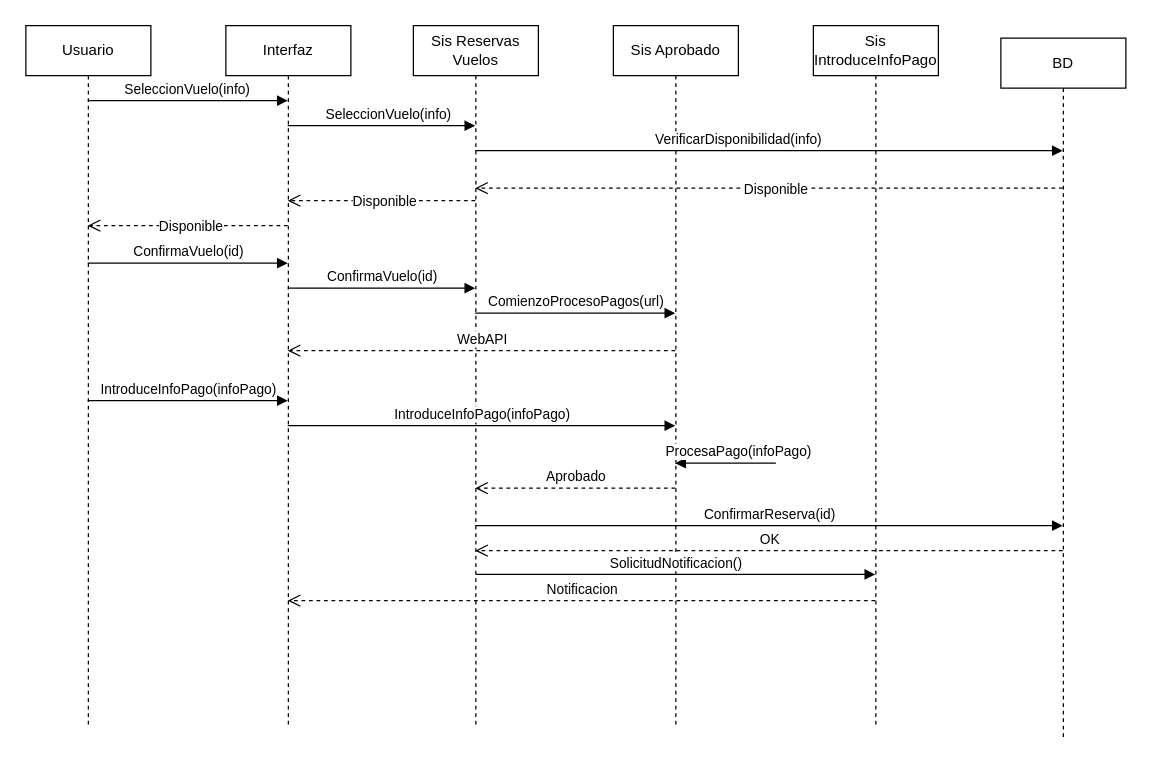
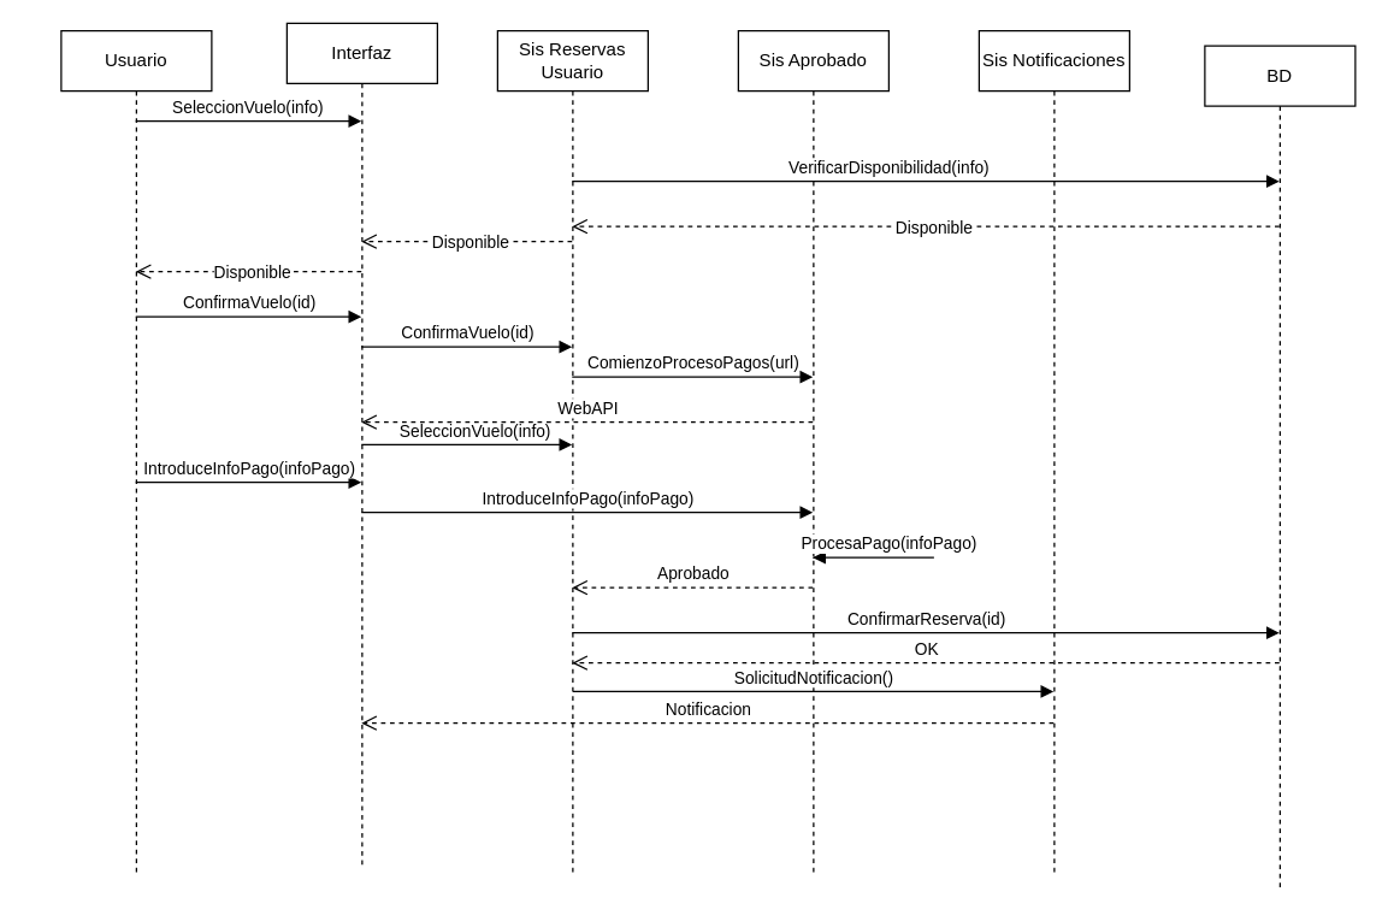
  <mxCell id="0" />
  <mxCell id="1" parent="0" />
- <mxCell id="2" value="Usuario" style="shape=umlLifeline;perimeter=lifelinePerimeter;whiteSpace=wrap;html=1;container=1;dropTarget=0;collapsible=0;recursiveResize=0;outlineConnect=0;portConstraint=eastwest;newEdgeStyle={&quot;edgeStyle&quot;:&quot;elbowEdgeStyle&quot;,&quot;elbow&quot;:&quot;vertical&quot;,&quot;curved&quot;:0,&quot;rounded&quot;:0};" vertex="1" parent="1"><mxGeometry x="20" y="20" width="100" height="560" as="geometry" /></mxCell>
- <mxCell id="3" value="Interfaz" style="shape=umlLifeline;perimeter=lifelinePerimeter;whiteSpace=wrap;html=1;container=1;dropTarget=0;collapsible=0;recursiveResize=0;outlineConnect=0;portConstraint=eastwest;newEdgeStyle={&quot;edgeStyle&quot;:&quot;elbowEdgeStyle&quot;,&quot;elbow&quot;:&quot;vertical&quot;,&quot;curved&quot;:0,&quot;rounded&quot;:0};" vertex="1" parent="1"><mxGeometry x="180" y="20" width="100" height="560" as="geometry" /></mxCell>
- <mxCell id="4" value="Sis Reservas Vuelos" style="shape=umlLifeline;perimeter=lifelinePerimeter;whiteSpace=wrap;html=1;container=1;dropTarget=0;collapsible=0;recursiveResize=0;outlineConnect=0;portConstraint=eastwest;newEdgeStyle={&quot;edgeStyle&quot;:&quot;elbowEdgeStyle&quot;,&quot;elbow&quot;:&quot;vertical&quot;,&quot;curved&quot;:0,&quot;rounded&quot;:0};" vertex="1" parent="1"><mxGeometry x="330" y="20" width="100" height="560" as="geometry" /></mxCell>
+ <mxCell id="2" value="Usuario" style="shape=umlLifeline;perimeter=lifelinePerimeter;whiteSpace=wrap;html=1;container=1;dropTarget=0;collapsible=0;recursiveResize=0;outlineConnect=0;portConstraint=eastwest;newEdgeStyle={&quot;edgeStyle&quot;:&quot;elbowEdgeStyle&quot;,&quot;elbow&quot;:&quot;vertical&quot;,&quot;curved&quot;:0,&quot;rounded&quot;:0};" vertex="1" parent="1"><mxGeometry x="40" y="20" width="100" height="560" as="geometry" /></mxCell>
+ <mxCell id="3" value="Interfaz" style="shape=umlLifeline;perimeter=lifelinePerimeter;whiteSpace=wrap;html=1;container=1;dropTarget=0;collapsible=0;recursiveResize=0;outlineConnect=0;portConstraint=eastwest;newEdgeStyle={&quot;edgeStyle&quot;:&quot;elbowEdgeStyle&quot;,&quot;elbow&quot;:&quot;vertical&quot;,&quot;curved&quot;:0,&quot;rounded&quot;:0};" vertex="1" parent="1"><mxGeometry x="190" y="15" width="100" height="560" as="geometry" /></mxCell>
+ <mxCell id="4" value="Sis Reservas Usuario" style="shape=umlLifeline;perimeter=lifelinePerimeter;whiteSpace=wrap;html=1;container=1;dropTarget=0;collapsible=0;recursiveResize=0;outlineConnect=0;portConstraint=eastwest;newEdgeStyle={&quot;edgeStyle&quot;:&quot;elbowEdgeStyle&quot;,&quot;elbow&quot;:&quot;vertical&quot;,&quot;curved&quot;:0,&quot;rounded&quot;:0};" vertex="1" parent="1"><mxGeometry x="330" y="20" width="100" height="560" as="geometry" /></mxCell>
  <mxCell id="5" value="Sis Aprobado" style="shape=umlLifeline;perimeter=lifelinePerimeter;whiteSpace=wrap;html=1;container=1;dropTarget=0;collapsible=0;recursiveResize=0;outlineConnect=0;portConstraint=eastwest;newEdgeStyle={&quot;edgeStyle&quot;:&quot;elbowEdgeStyle&quot;,&quot;elbow&quot;:&quot;vertical&quot;,&quot;curved&quot;:0,&quot;rounded&quot;:0};" vertex="1" parent="1"><mxGeometry x="490" y="20" width="100" height="560" as="geometry" /></mxCell>
- <mxCell id="6" value="Sis IntroduceInfoPago" style="shape=umlLifeline;perimeter=lifelinePerimeter;whiteSpace=wrap;html=1;container=1;dropTarget=0;collapsible=0;recursiveResize=0;outlineConnect=0;portConstraint=eastwest;newEdgeStyle={&quot;edgeStyle&quot;:&quot;elbowEdgeStyle&quot;,&quot;elbow&quot;:&quot;vertical&quot;,&quot;curved&quot;:0,&quot;rounded&quot;:0};" vertex="1" parent="1"><mxGeometry x="650" y="20" width="100" height="560" as="geometry" /></mxCell>
+ <mxCell id="6" value="Sis Notificaciones" style="shape=umlLifeline;perimeter=lifelinePerimeter;whiteSpace=wrap;html=1;container=1;dropTarget=0;collapsible=0;recursiveResize=0;outlineConnect=0;portConstraint=eastwest;newEdgeStyle={&quot;edgeStyle&quot;:&quot;elbowEdgeStyle&quot;,&quot;elbow&quot;:&quot;vertical&quot;,&quot;curved&quot;:0,&quot;rounded&quot;:0};" vertex="1" parent="1"><mxGeometry x="650" y="20" width="100" height="560" as="geometry" /></mxCell>
  <mxCell id="7" value="SeleccionVuelo(info)" style="html=1;verticalAlign=bottom;endArrow=block;edgeStyle=elbowEdgeStyle;elbow=vertical;curved=0;rounded=0;" edge="1" parent="1" source="2" target="3"><mxGeometry x="-0.011" width="80" relative="1" as="geometry"><mxPoint x="90" y="90" as="sourcePoint" /><mxPoint x="170" y="90" as="targetPoint" /><Array as="points"><mxPoint x="160" y="80" /><mxPoint x="190" y="100" /><mxPoint x="210" y="90" /></Array><mxPoint as="offset" /></mxGeometry></mxCell>
  <mxCell id="8" value="SeleccionVuelo(info)" style="html=1;verticalAlign=bottom;endArrow=block;edgeStyle=elbowEdgeStyle;elbow=vertical;curved=0;rounded=0;" edge="1" parent="1" source="3" target="4"><mxGeometry x="0.072" width="80" relative="1" as="geometry"><mxPoint x="287" y="120" as="sourcePoint" /><mxPoint x="444" y="120" as="targetPoint" /><Array as="points"><mxPoint x="290" y="100" /></Array><mxPoint as="offset" /></mxGeometry></mxCell>
  <mxCell id="9" value="VerificarDisponibilidad(info)" style="html=1;verticalAlign=bottom;endArrow=block;edgeStyle=elbowEdgeStyle;elbow=vertical;curved=0;rounded=0;" edge="1" parent="1" source="4" target="10"><mxGeometry x="-0.105" width="80" relative="1" as="geometry"><mxPoint x="400" y="90" as="sourcePoint" /><mxPoint x="480" y="90" as="targetPoint" /><Array as="points"><mxPoint x="590" y="120" /><mxPoint x="430" y="170" /></Array><mxPoint as="offset" /></mxGeometry></mxCell>
  <mxCell id="10" value="BD" style="shape=umlLifeline;perimeter=lifelinePerimeter;whiteSpace=wrap;html=1;container=1;dropTarget=0;collapsible=0;recursiveResize=0;outlineConnect=0;portConstraint=eastwest;newEdgeStyle={&quot;edgeStyle&quot;:&quot;elbowEdgeStyle&quot;,&quot;elbow&quot;:&quot;vertical&quot;,&quot;curved&quot;:0,&quot;rounded&quot;:0};" vertex="1" parent="1"><mxGeometry x="800" y="30" width="100" height="560" as="geometry" /></mxCell>
  <mxCell id="11" value="Disponible" style="html=1;verticalAlign=bottom;endArrow=open;dashed=1;endSize=8;edgeStyle=elbowEdgeStyle;elbow=vertical;curved=0;rounded=0;" edge="1" parent="1" source="10" target="4"><mxGeometry x="-0.023" y="10" relative="1" as="geometry"><mxPoint x="640" y="160" as="sourcePoint" /><mxPoint x="560" y="160" as="targetPoint" /><Array as="points"><mxPoint x="700" y="150" /><mxPoint x="660" y="140" /></Array><mxPoint as="offset" /></mxGeometry></mxCell>
  <mxCell id="12" value="Disponible" style="html=1;verticalAlign=bottom;endArrow=open;dashed=1;endSize=8;edgeStyle=elbowEdgeStyle;elbow=vertical;curved=0;rounded=0;" edge="1" parent="1" source="4" target="3"><mxGeometry x="-0.023" y="10" relative="1" as="geometry"><mxPoint x="860" y="160" as="sourcePoint" /><mxPoint x="390" y="160" as="targetPoint" /><Array as="points"><mxPoint x="310" y="160" /><mxPoint x="670" y="150" /></Array><mxPoint as="offset" /></mxGeometry></mxCell>
  <mxCell id="13" value="Disponible" style="html=1;verticalAlign=bottom;endArrow=open;dashed=1;endSize=8;edgeStyle=elbowEdgeStyle;elbow=vertical;curved=0;rounded=0;" edge="1" parent="1" source="3" target="2"><mxGeometry x="-0.023" y="10" relative="1" as="geometry"><mxPoint x="220" y="160" as="sourcePoint" /><mxPoint x="70" y="160" as="targetPoint" /><Array as="points"><mxPoint x="150" y="180" /><mxPoint x="510" y="150" /></Array><mxPoint as="offset" /></mxGeometry></mxCell>
  <mxCell id="14" value="ConfirmaVuelo(id)" style="html=1;verticalAlign=bottom;endArrow=block;edgeStyle=elbowEdgeStyle;elbow=vertical;curved=0;rounded=0;" edge="1" parent="1" source="2" target="3"><mxGeometry x="-0.002" width="80" relative="1" as="geometry"><mxPoint x="70" y="230" as="sourcePoint" /><mxPoint x="227" y="230" as="targetPoint" /><mxPoint as="offset" /><Array as="points"><mxPoint x="150" y="210" /><mxPoint x="180" y="240" /><mxPoint x="160" y="210" /></Array></mxGeometry></mxCell>
  <mxCell id="15" value="ConfirmaVuelo(id)" style="html=1;verticalAlign=bottom;endArrow=block;edgeStyle=elbowEdgeStyle;elbow=vertical;curved=0;rounded=0;" edge="1" parent="1" source="3" target="4"><mxGeometry x="-0.002" width="80" relative="1" as="geometry"><mxPoint x="220" y="220" as="sourcePoint" /><mxPoint x="380" y="220" as="targetPoint" /><mxPoint as="offset" /><Array as="points"><mxPoint x="320" y="230" /><mxPoint x="300" y="220" /><mxPoint x="330" y="250" /><mxPoint x="310" y="220" /></Array></mxGeometry></mxCell>
  <mxCell id="16" value="ComienzoProcesoPagos(url)" style="html=1;verticalAlign=bottom;endArrow=block;edgeStyle=elbowEdgeStyle;elbow=vertical;curved=0;rounded=0;" edge="1" parent="1" source="4" target="5"><mxGeometry x="0.005" width="80" relative="1" as="geometry"><mxPoint x="380" y="240" as="sourcePoint" /><mxPoint x="530" y="240" as="targetPoint" /><mxPoint as="offset" /><Array as="points"><mxPoint x="480" y="250" /><mxPoint x="450" y="230" /><mxPoint x="480" y="260" /><mxPoint x="460" y="230" /></Array></mxGeometry></mxCell>
  <mxCell id="17" value="WebAPI" style="html=1;verticalAlign=bottom;endArrow=open;dashed=1;endSize=8;edgeStyle=elbowEdgeStyle;elbow=vertical;curved=0;rounded=0;" edge="1" parent="1" source="5" target="3"><mxGeometry relative="1" as="geometry"><mxPoint x="420" y="290" as="sourcePoint" /><mxPoint x="340" y="290" as="targetPoint" /><Array as="points"><mxPoint x="410" y="280" /><mxPoint x="250" y="290" /></Array></mxGeometry></mxCell>
  <mxCell id="18" value="IntroduceInfoPago(infoPago)" style="html=1;verticalAlign=bottom;endArrow=block;edgeStyle=elbowEdgeStyle;elbow=vertical;curved=0;rounded=0;" edge="1" parent="1" source="2" target="3"><mxGeometry x="-0.002" width="80" relative="1" as="geometry"><mxPoint x="70" y="330" as="sourcePoint" /><mxPoint x="230" y="330" as="targetPoint" /><mxPoint as="offset" /><Array as="points"><mxPoint x="150" y="320" /><mxPoint x="180" y="360" /><mxPoint x="160" y="330" /></Array></mxGeometry></mxCell>
  <mxCell id="19" value="IntroduceInfoPago(infoPago)" style="html=1;verticalAlign=bottom;endArrow=block;edgeStyle=elbowEdgeStyle;elbow=vertical;curved=0;rounded=0;" edge="1" parent="1" source="3" target="5"><mxGeometry x="-0.002" width="80" relative="1" as="geometry"><mxPoint x="230" y="340" as="sourcePoint" /><mxPoint x="390" y="340" as="targetPoint" /><mxPoint as="offset" /><Array as="points"><mxPoint x="310" y="340" /><mxPoint x="340" y="380" /><mxPoint x="320" y="350" /></Array></mxGeometry></mxCell>
  <mxCell id="20" value="ProcesaPago(infoPago)" style="html=1;verticalAlign=bottom;endArrow=block;edgeStyle=elbowEdgeStyle;elbow=vertical;curved=0;rounded=0;" edge="1" parent="1" source="5" target="5"><mxGeometry x="0.374" width="80" relative="1" as="geometry"><mxPoint x="550" y="370" as="sourcePoint" /><mxPoint x="630" y="370" as="targetPoint" /><Array as="points"><mxPoint x="620" y="370" /><mxPoint x="620" y="410" /><mxPoint x="570" y="370" /></Array><mxPoint as="offset" /></mxGeometry></mxCell>
  <mxCell id="21" value="Aprobado" style="html=1;verticalAlign=bottom;endArrow=open;dashed=1;endSize=8;edgeStyle=elbowEdgeStyle;elbow=vertical;curved=0;rounded=0;" edge="1" parent="1" source="5" target="4"><mxGeometry relative="1" as="geometry"><mxPoint x="510" y="410" as="sourcePoint" /><mxPoint x="430" y="410" as="targetPoint" /><Array as="points"><mxPoint x="470" y="390" /></Array></mxGeometry></mxCell>
  <mxCell id="22" value="ConfirmarReserva(id)" style="html=1;verticalAlign=bottom;endArrow=block;edgeStyle=elbowEdgeStyle;elbow=vertical;curved=0;rounded=0;" edge="1" parent="1" source="4" target="10"><mxGeometry width="80" relative="1" as="geometry"><mxPoint x="410" y="430" as="sourcePoint" /><mxPoint x="490" y="430" as="targetPoint" /><Array as="points"><mxPoint x="640" y="420" /></Array></mxGeometry></mxCell>
  <mxCell id="23" value="OK" style="html=1;verticalAlign=bottom;endArrow=open;dashed=1;endSize=8;edgeStyle=elbowEdgeStyle;elbow=vertical;curved=0;rounded=0;" edge="1" parent="1" source="10" target="4"><mxGeometry relative="1" as="geometry"><mxPoint x="710" y="460" as="sourcePoint" /><mxPoint x="630" y="460" as="targetPoint" /><Array as="points"><mxPoint x="620" y="440" /><mxPoint x="380" y="440" /></Array></mxGeometry></mxCell>
  <mxCell id="24" value="SolicitudNotificacion()" style="html=1;verticalAlign=bottom;endArrow=block;edgeStyle=elbowEdgeStyle;elbow=vertical;curved=0;rounded=0;" edge="1" parent="1" target="6"><mxGeometry width="80" relative="1" as="geometry"><mxPoint x="380" y="459" as="sourcePoint" /><mxPoint x="690" y="459" as="targetPoint" /><Array as="points"><mxPoint x="640" y="459" /></Array></mxGeometry></mxCell>
  <mxCell id="25" value="Notificacion" style="html=1;verticalAlign=bottom;endArrow=open;dashed=1;endSize=8;edgeStyle=elbowEdgeStyle;elbow=vertical;curved=0;rounded=0;" edge="1" parent="1" source="6" target="3"><mxGeometry relative="1" as="geometry"><mxPoint x="590" y="500" as="sourcePoint" /><mxPoint x="510" y="500" as="targetPoint" /><Array as="points"><mxPoint x="460" y="480" /></Array></mxGeometry></mxCell>
